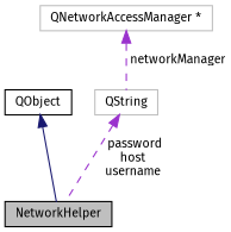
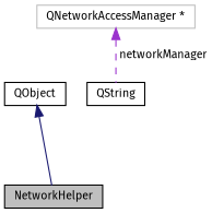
  digraph {
    fontname="Fira Sans"
    node [color=black fillcolor=white fontname="Fira Sans" fontsize=10 shape=record style=filled]
    edge [color=darkorchid3 dir=back fontname="Fira Sans" fontsize=10 labelfontname=Helvetica labelfontsize=10 style=dashed]
    n1 [fillcolor=grey75 fontcolor=black height=0.2 label=NetworkHelper width=0.4]
    n2 [height=0.2 label=QObject width=0.4]
    n3 [color=grey75 height=0.2 label="QNetworkAccessManager *" width=0.4]
-   n4 [color=grey75 height=0.2 label=QString width=0.4]
+   n4 [height=0.2 label=QString width=0.4]
    n2 -> n1 [color=midnightblue style=solid]
    n3 -> n4 [label=" networkManager"]
-   n4 -> n1 [label=" password\nhost\nusername"]
  }
